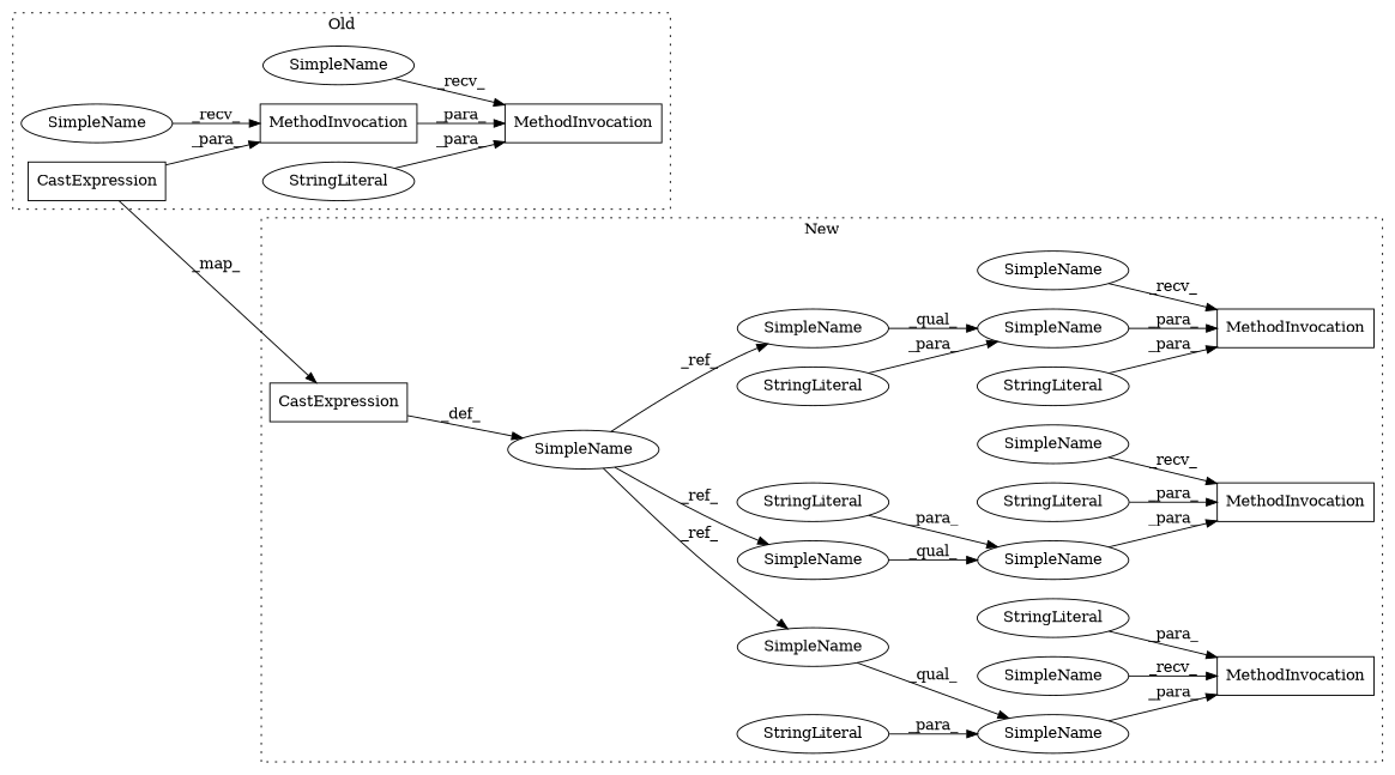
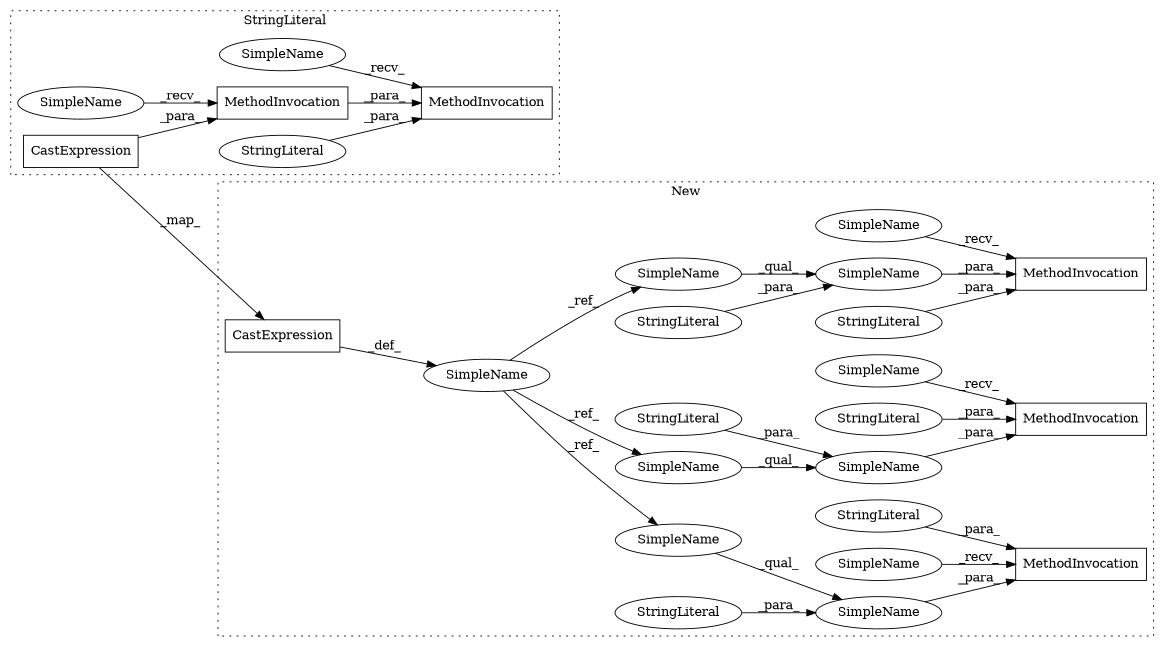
  digraph {
    rankdir=LR
    node [a=42 l=14 shape=ellipse]
    n1 [a=11 label=CastExpression s=4869 shape=box]
    n2 [a=32 l="9,1" label=MethodInvocation s="4860,4927" shape=box]
    n3 [a=32 l="6,1" label=MethodInvocation s="4803,4928" shape=box]
    n4 [l=6 label=SimpleName s=4796]
    n5 [l=7 label=SimpleName s=4852]
    n6 [a=45 l=41 label=StringLiteral s=4809]
    n7 [a=11 label=CastExpression s=5383 shape=box]
    n8 [a=32 l="6,1" label=MethodInvocation s="5606,5643" shape=box]
    n9 [a=32 l="6,1" label=MethodInvocation s="5527,5583" shape=box]
    n10 [a=32 l="6,1" label=MethodInvocation s="5463,5504" shape=box]
    n11 [l="15,1" label=SimpleName s="5482,5503"]
    n12 [l="15,1" label=SimpleName s="5559,5582"]
    n13 [label=SimpleName s=5618]
    n14 [l=6 label=SimpleName s=5456]
    n15 [label=SimpleName s=5482]
    n16 [l="15,1" label=SimpleName s="5618,5642"]
    n17 [label=SimpleName s=5366]
    n18 [l=6 label=SimpleName s=5599]
    n19 [l=6 label=SimpleName s=5520]
    n20 [label=SimpleName s=5559]
    n21 [a=45 l=6 label=StringLiteral s=5497]
    n22 [a=45 l=11 label=StringLiteral s=5469]
    n23 [a=45 l=4 label=StringLiteral s=5612]
    n24 [a=45 l=24 label=StringLiteral s=5533]
    n25 [a=45 l=8 label=StringLiteral s=5574]
    n26 [a=45 l=9 label=StringLiteral s=5633]
    subgraph cluster_1 {
-     label=Old
+     label=StringLiteral
      style=dotted
      n1
      n2
      n3
      n4
      n5
      n6
    }
    subgraph cluster_2 {
      label=New
      style=dotted
      n7
      n8
      n9
      n10
      n11
      n12
      n13
      n14
      n15
      n16
      n17
      n18
      n19
      n20
      n21
      n22
      n23
      n24
      n25
      n26
    }
    n1 -> n2 [label=_para_]
    n1 -> n7 [label=_map_]
    n2 -> n3 [label=_para_]
    n4 -> n3 [label=_recv_]
    n5 -> n2 [label=_recv_]
    n6 -> n3 [label=_para_]
    n7 -> n17 [label=_def_]
    n11 -> n10 [label=_para_]
    n12 -> n9 [label=_para_]
    n13 -> n16 [label=_qual_]
    n14 -> n10 [label=_recv_]
    n15 -> n11 [label=_qual_]
    n16 -> n8 [label=_para_]
    n17 -> n13 [label=_ref_]
    n17 -> n15 [label=_ref_]
    n17 -> n20 [label=_ref_]
    n18 -> n8 [label=_recv_]
    n19 -> n9 [label=_recv_]
    n20 -> n12 [label=_qual_]
    n21 -> n11 [label=_para_]
    n22 -> n10 [label=_para_]
    n23 -> n8 [label=_para_]
    n24 -> n9 [label=_para_]
    n25 -> n12 [label=_para_]
    n26 -> n16 [label=_para_]
  }
